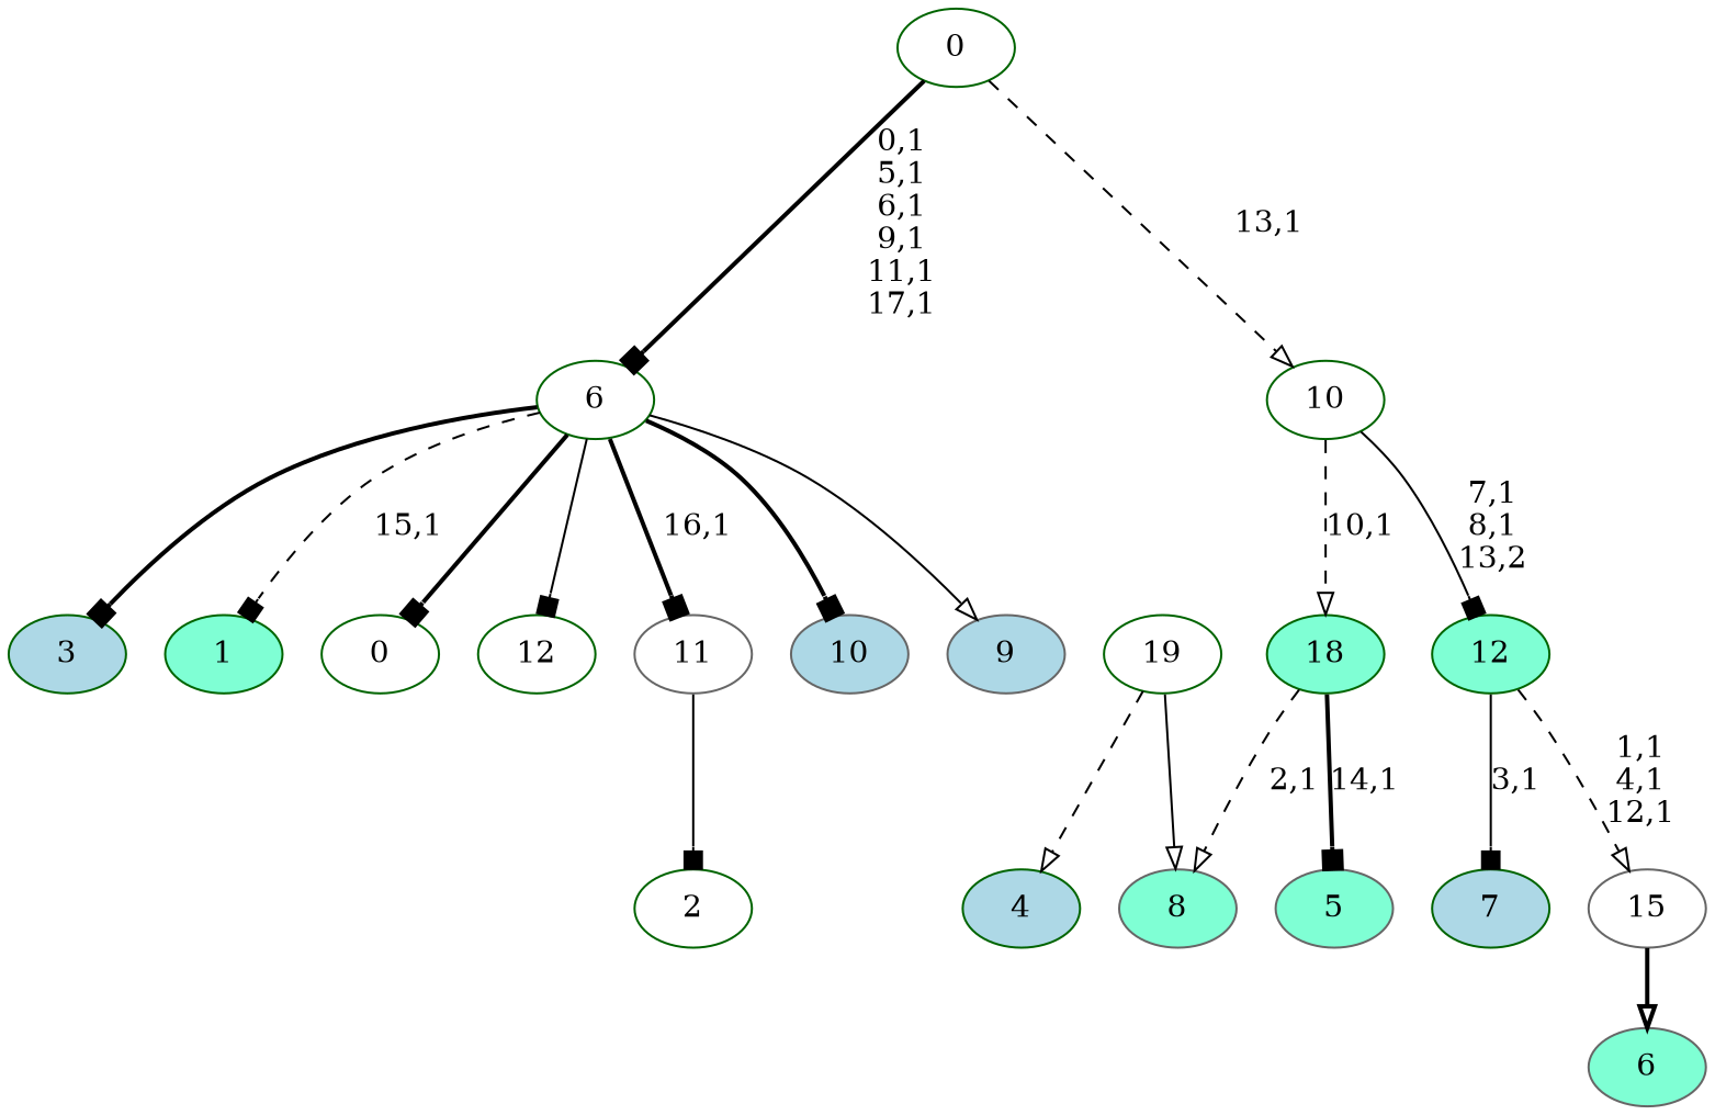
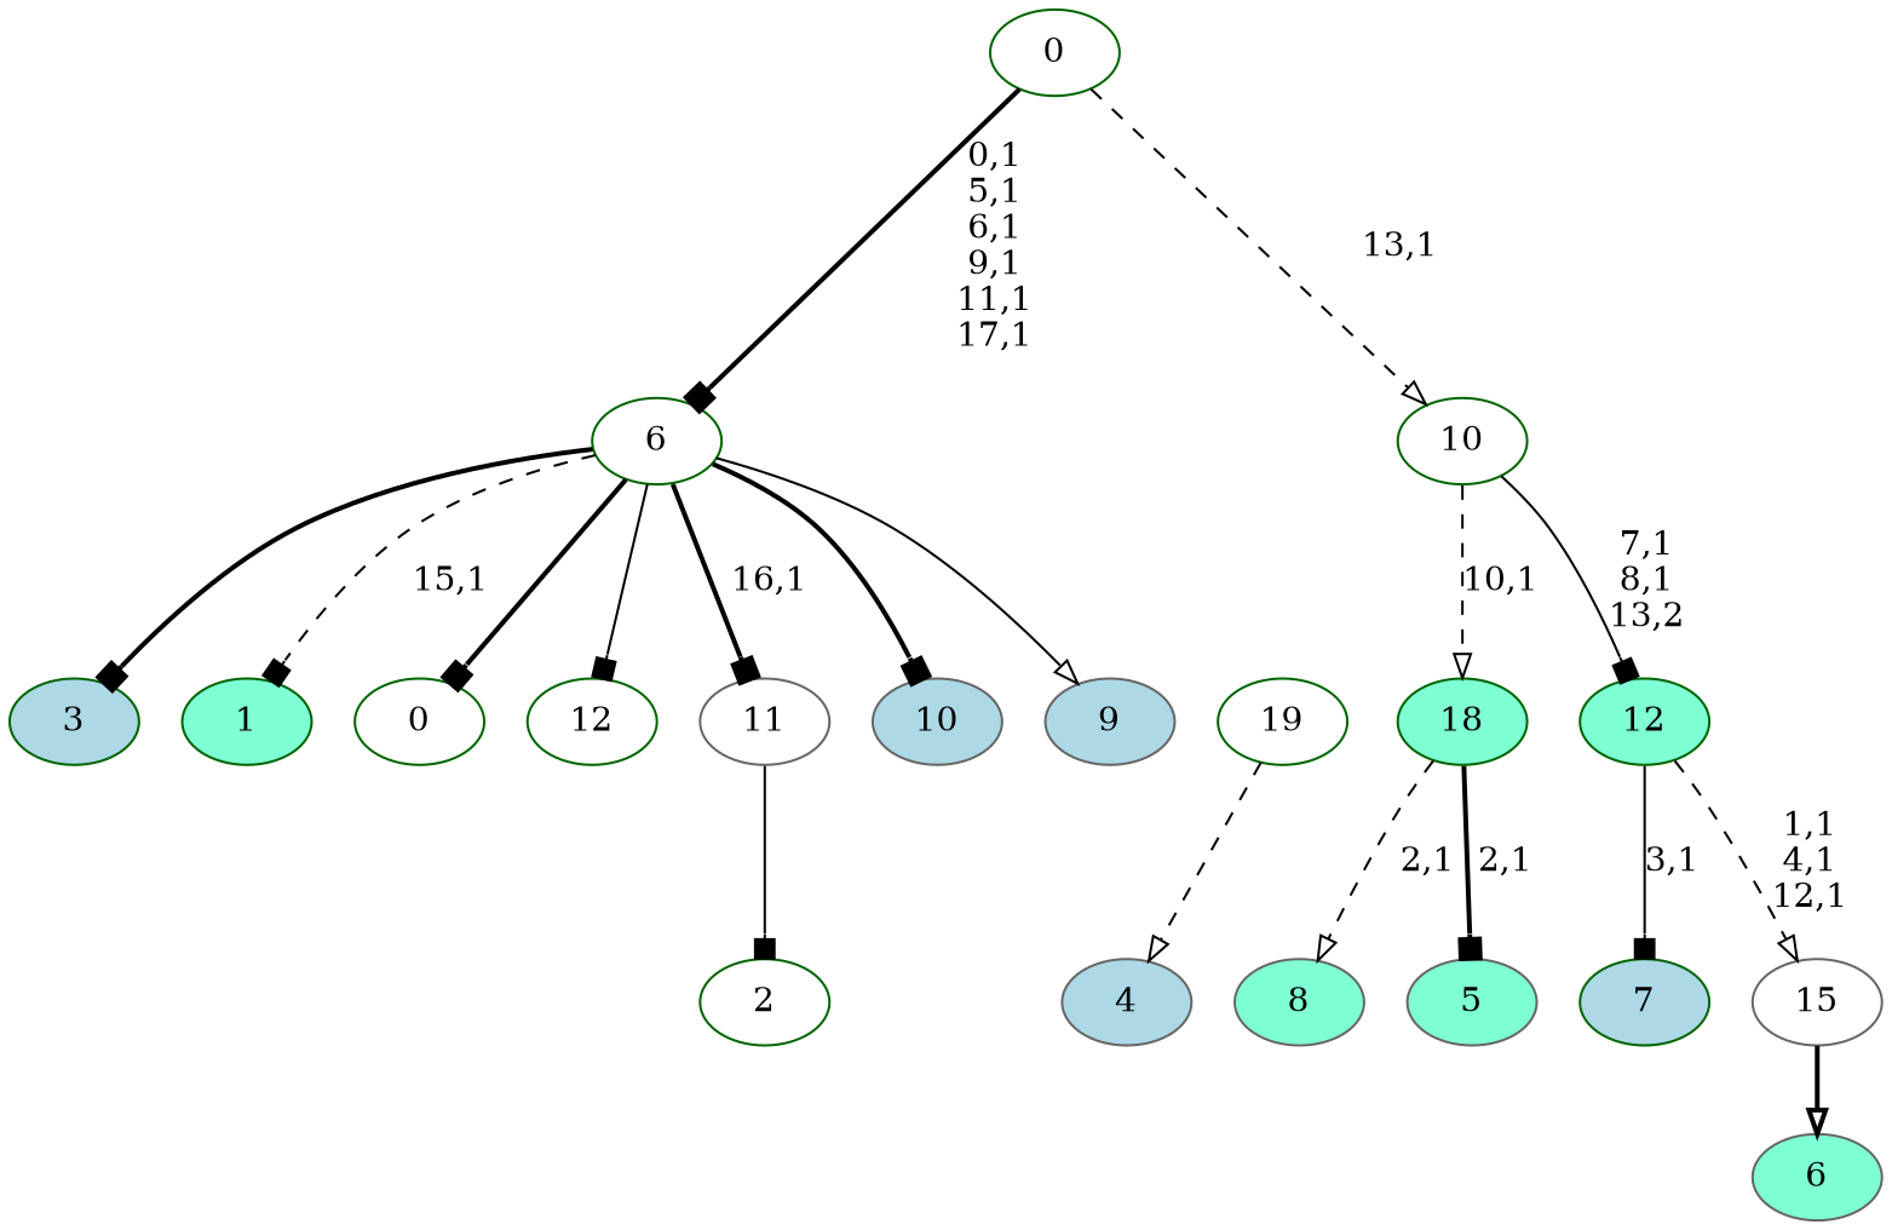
  digraph {
    node [color=darkgreen fillcolor=white style=filled]
    edge [arrowhead=box style=bold]
    n1 [label=12]
    n2 [color=gray40 label=11]
    n3 [label=2]
    n4 [color=gray40 fillcolor=lightblue label=10]
    n5 [color=gray40 fillcolor=lightblue label=9]
    n6 [color=gray40 fillcolor=aquamarine label=8]
    n7 [fillcolor=lightblue label=7]
    n8 [color=gray40 fillcolor=aquamarine label=6]
    n9 [color=gray40 fillcolor=aquamarine label=5]
-   n10 [fillcolor=lightblue label=4]
+   n10 [color=gray40 fillcolor=lightblue label=4]
    19
    18 [fillcolor=aquamarine]
    n13 [fillcolor=lightblue label=3]
    15 [color=gray40]
    12 [fillcolor=aquamarine]
    10
    n17 [fillcolor=aquamarine label=1]
    n18 [label=0]
    6
    0
    n2 -> n3 [style=solid]
-   19 -> n6 [arrowhead=onormal style=solid]
    19 -> n10 [arrowhead=onormal style=dashed]
    18 -> n6 [arrowhead=onormal label="2,1" style=dashed]
-   18 -> n9 [label="14,1"]
+   18 -> n9 [label="2,1"]
    15 -> n8 [arrowhead=onormal]
    12 -> n7 [label="3,1" style=solid]
    12 -> 15 [arrowhead=onormal label="1,1\n4,1\n12,1" style=dashed]
    10 -> 18 [arrowhead=onormal label="10,1" style=dashed]
    10 -> 12 [label="7,1\n8,1\n13,2" style=solid]
    6 -> n1 [style=solid]
    6 -> n2 [label="16,1"]
    6 -> n4
    6 -> n5 [arrowhead=onormal style=solid]
    6 -> n13
    6 -> n17 [label="15,1" style=dashed]
    6 -> n18
    0 -> 10 [arrowhead=onormal label="13,1" style=dashed]
    0 -> 6 [label="0,1\n5,1\n6,1\n9,1\n11,1\n17,1"]
  }
